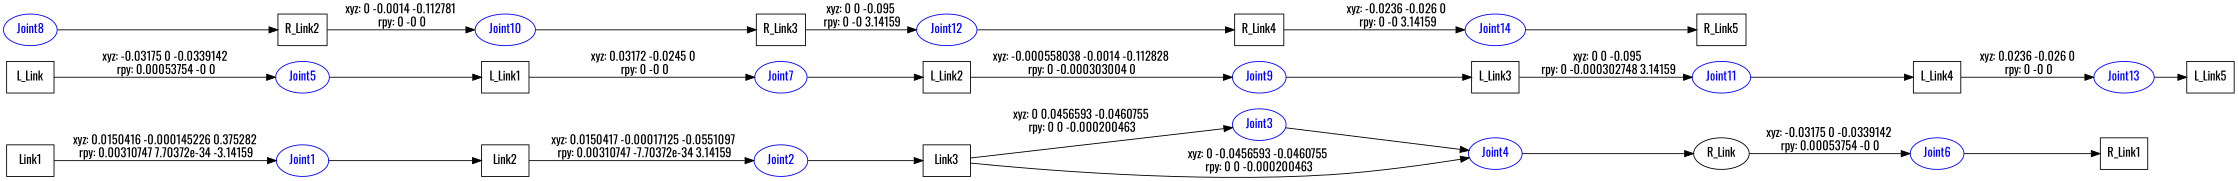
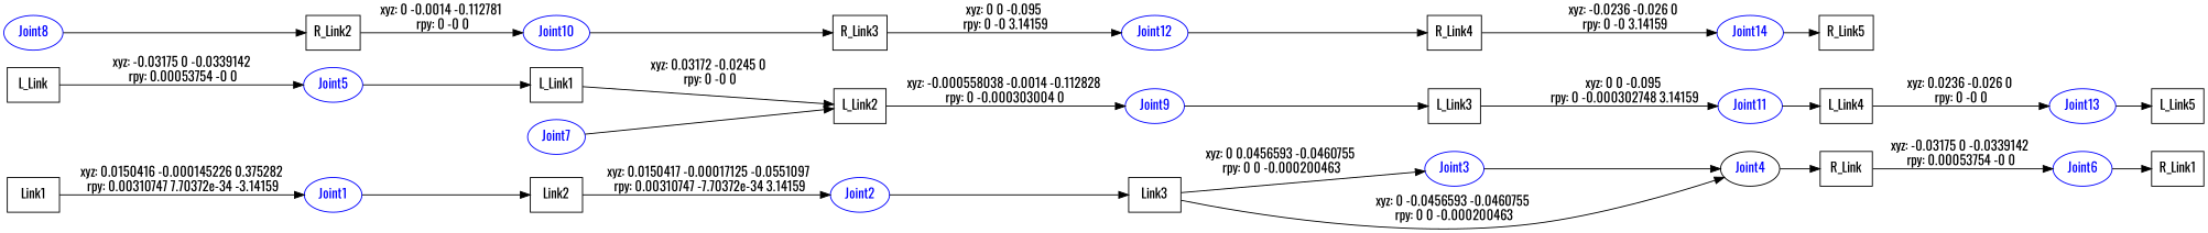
  digraph {
    fontname=Oswald
    rankdir=LR
    node [fontname=Oswald shape=box]
    edge [fontname=Oswald]
    n1 [label=Link1]
    Joint1 [color=blue fontcolor=blue shape=ellipse]
    n3 [label=Link2]
    Joint2 [color=blue fontcolor=blue shape=ellipse]
    n5 [label=Link3]
    Joint3 [color=blue fontcolor=blue shape=ellipse]
-   Joint4 [color=blue fontcolor=blue shape=ellipse]
-   n8 [label=R_Link shape=ellipse]
+   Joint4 [color=black fontcolor=blue shape=ellipse]
+   n8 [label=R_Link]
    n9 [label=L_Link]
    Joint5 [color=blue fontcolor=blue shape=ellipse]
    n11 [label=L_Link1]
    Joint7 [color=blue fontcolor=blue shape=ellipse]
    n13 [label=L_Link2]
    Joint9 [color=blue fontcolor=blue shape=ellipse]
    n15 [label=L_Link3]
    Joint11 [color=blue fontcolor=blue shape=ellipse]
    n17 [label=L_Link4]
    Joint13 [color=blue fontcolor=blue shape=ellipse]
    n19 [label=L_Link5]
    Joint6 [color=blue fontcolor=blue shape=ellipse]
    n21 [label=R_Link1]
    Joint8 [color=blue fontcolor=blue shape=ellipse]
    n23 [label=R_Link2]
    Joint10 [color=blue fontcolor=blue shape=ellipse]
    n25 [label=R_Link3]
    Joint12 [color=blue fontcolor=blue shape=ellipse]
    n27 [label=R_Link4]
    Joint14 [color=blue fontcolor=blue shape=ellipse]
    n29 [label=R_Link5]
    n1 -> Joint1 [label="xyz: 0.0150416 -0.000145226 0.375282 \nrpy: 0.00310747 7.70372e-34 -3.14159"]
    Joint1 -> n3
    n3 -> Joint2 [label="xyz: 0.0150417 -0.00017125 -0.0551097 \nrpy: 0.00310747 -7.70372e-34 3.14159"]
    Joint2 -> n5
    n5 -> Joint3 [label="xyz: 0 0.0456593 -0.0460755 \nrpy: 0 0 -0.000200463"]
    n5 -> Joint4 [label="xyz: 0 -0.0456593 -0.0460755 \nrpy: 0 0 -0.000200463"]
    Joint3 -> Joint4
    Joint4 -> n8
    n8 -> Joint6 [label="xyz: -0.03175 0 -0.0339142 \nrpy: 0.00053754 -0 0"]
    n9 -> Joint5 [label="xyz: -0.03175 0 -0.0339142 \nrpy: 0.00053754 -0 0"]
    Joint5 -> n11
-   n11 -> Joint7 [label="xyz: 0.03172 -0.0245 0 \nrpy: 0 -0 0"]
+   n11 -> n13 [label="xyz: 0.03172 -0.0245 0 \nrpy: 0 -0 0"]
    Joint7 -> n13
    n13 -> Joint9 [label="xyz: -0.000558038 -0.0014 -0.112828 \nrpy: 0 -0.000303004 0"]
    Joint9 -> n15
    n15 -> Joint11 [label="xyz: 0 0 -0.095 \nrpy: 0 -0.000302748 3.14159"]
    Joint11 -> n17
    n17 -> Joint13 [label="xyz: 0.0236 -0.026 0 \nrpy: 0 -0 0"]
    Joint13 -> n19
    Joint6 -> n21
    Joint8 -> n23
    n23 -> Joint10 [label="xyz: 0 -0.0014 -0.112781 \nrpy: 0 -0 0"]
    Joint10 -> n25
    n25 -> Joint12 [label="xyz: 0 0 -0.095 \nrpy: 0 -0 3.14159"]
    Joint12 -> n27
    n27 -> Joint14 [label="xyz: -0.0236 -0.026 0 \nrpy: 0 -0 3.14159"]
    Joint14 -> n29
  }
